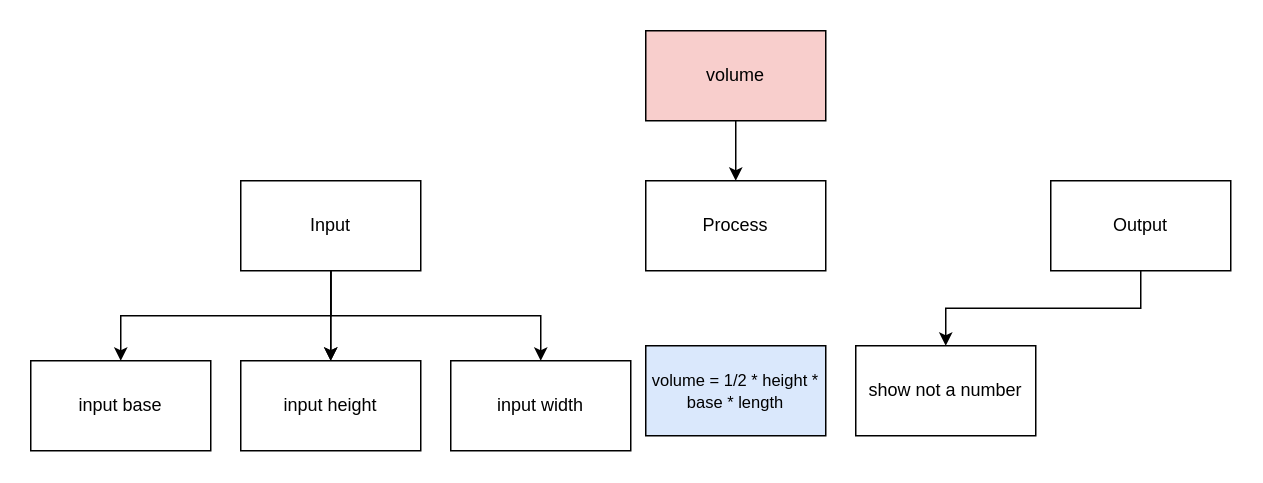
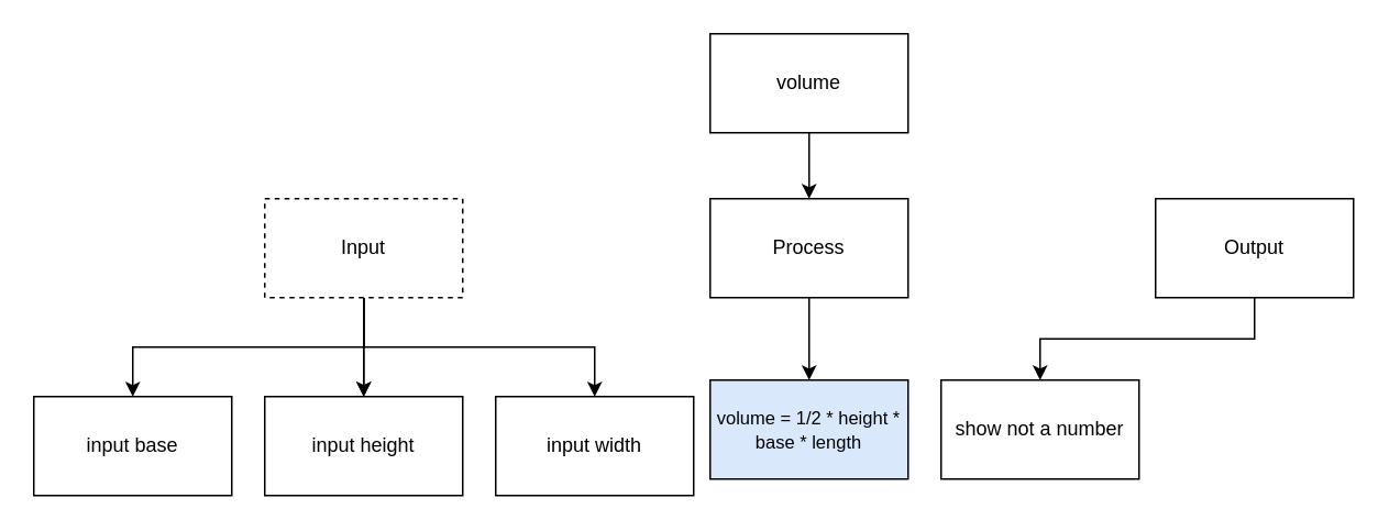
  <mxCell id="0" />
  <mxCell id="1" parent="0" />
  <mxCell id="2" style="edgeStyle=orthogonalEdgeStyle;rounded=0;html=1;exitX=0.5;exitY=1;exitDx=0;exitDy=0;entryX=0.5;entryY=0;entryDx=0;entryDy=0;" edge="1" parent="1" source="3" target="10"><mxGeometry relative="1" as="geometry" /></mxCell>
- <mxCell id="3" value="volume" style="rounded=0;whiteSpace=wrap;html=1;fillColor=#f8cecc;" vertex="1" parent="1"><mxGeometry x="430" y="20" width="120" height="60" as="geometry" /></mxCell>
+ <mxCell id="3" value="volume" style="rounded=0;whiteSpace=wrap;html=1;" vertex="1" parent="1"><mxGeometry x="430" y="20" width="120" height="60" as="geometry" /></mxCell>
  <mxCell id="4" style="edgeStyle=orthogonalEdgeStyle;rounded=0;html=1;exitX=0.5;exitY=1;exitDx=0;exitDy=0;entryX=0.5;entryY=0;entryDx=0;entryDy=0;" edge="1" parent="1" source="8"><mxGeometry relative="1" as="geometry"><mxPoint x="220" y="240" as="targetPoint" /></mxGeometry></mxCell>
  <mxCell id="5" style="edgeStyle=orthogonalEdgeStyle;rounded=0;html=1;exitX=0.5;exitY=1;exitDx=0;exitDy=0;" edge="1" parent="1" source="8" target="14"><mxGeometry relative="1" as="geometry" /></mxCell>
  <mxCell id="6" style="edgeStyle=orthogonalEdgeStyle;shape=connector;rounded=0;html=1;exitX=0.5;exitY=1;exitDx=0;exitDy=0;labelBackgroundColor=default;fontFamily=Helvetica;fontSize=11;fontColor=default;endArrow=classic;strokeColor=default;" edge="1" parent="1" source="8" target="15"><mxGeometry relative="1" as="geometry" /></mxCell>
  <mxCell id="7" style="edgeStyle=orthogonalEdgeStyle;shape=connector;rounded=0;html=1;exitX=0.5;exitY=1;exitDx=0;exitDy=0;entryX=0.5;entryY=0;entryDx=0;entryDy=0;labelBackgroundColor=default;fontFamily=Helvetica;fontSize=11;fontColor=default;endArrow=classic;strokeColor=default;" edge="1" parent="1" source="8" target="16"><mxGeometry relative="1" as="geometry" /></mxCell>
- <mxCell id="8" value="Input" style="rounded=0;whiteSpace=wrap;html=1;" vertex="1" parent="1"><mxGeometry x="160" y="120" width="120" height="60" as="geometry" /></mxCell>
+ <mxCell id="8" value="Input" style="rounded=0;whiteSpace=wrap;html=1;dashed=1;" vertex="1" parent="1"><mxGeometry x="160" y="120" width="120" height="60" as="geometry" /></mxCell>
+ <mxCell id="9" style="edgeStyle=orthogonalEdgeStyle;html=1;exitX=0.5;exitY=1;exitDx=0;exitDy=0;rounded=0;" edge="1" parent="1" source="10" target="13"><mxGeometry relative="1" as="geometry" /></mxCell>
  <mxCell id="10" value="Process" style="rounded=0;whiteSpace=wrap;html=1;" vertex="1" parent="1"><mxGeometry x="430" y="120" width="120" height="60" as="geometry" /></mxCell>
  <mxCell id="11" style="edgeStyle=orthogonalEdgeStyle;shape=connector;rounded=0;html=1;exitX=0.5;exitY=1;exitDx=0;exitDy=0;labelBackgroundColor=default;fontFamily=Helvetica;fontSize=11;fontColor=default;endArrow=classic;strokeColor=default;" edge="1" parent="1" source="12" target="17"><mxGeometry relative="1" as="geometry" /></mxCell>
  <mxCell id="12" value="Output" style="rounded=0;whiteSpace=wrap;html=1;" vertex="1" parent="1"><mxGeometry x="700" y="120" width="120" height="60" as="geometry" /></mxCell>
  <mxCell id="13" value="&lt;span style=&quot;font-size: 11px&quot;&gt;volume = 1/2 * height * base * length&lt;/span&gt;" style="rounded=0;whiteSpace=wrap;html=1;fillColor=#dae8fc;" vertex="1" parent="1"><mxGeometry x="430" y="230" width="120" height="60" as="geometry" /></mxCell>
  <mxCell id="14" value="input height" style="rounded=0;whiteSpace=wrap;html=1;" vertex="1" parent="1"><mxGeometry x="160" y="240" width="120" height="60" as="geometry" /></mxCell>
  <mxCell id="15" value="input width" style="rounded=0;whiteSpace=wrap;html=1;" vertex="1" parent="1"><mxGeometry x="300" y="240" width="120" height="60" as="geometry" /></mxCell>
  <mxCell id="16" value="input base" style="rounded=0;whiteSpace=wrap;html=1;" vertex="1" parent="1"><mxGeometry x="20" y="240" width="120" height="60" as="geometry" /></mxCell>
  <mxCell id="17" value="show not a number" style="rounded=0;whiteSpace=wrap;html=1;" vertex="1" parent="1"><mxGeometry x="570" y="230" width="120" height="60" as="geometry" /></mxCell>
